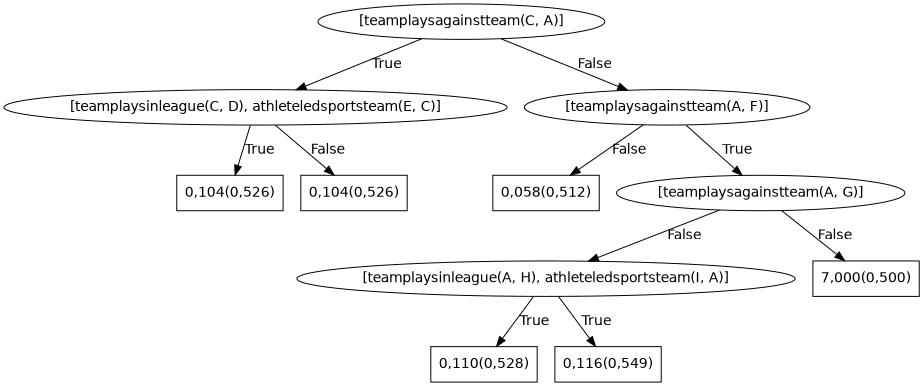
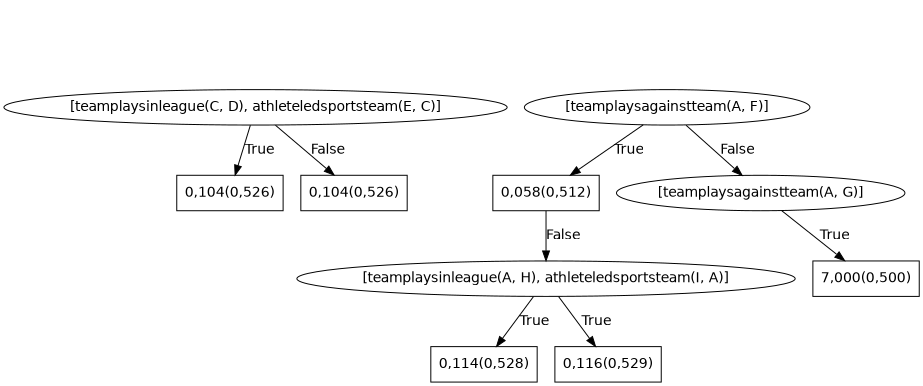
  digraph {
    fontname="DejaVu Sans"
    node [fontname="DejaVu Sans" shape=box]
    edge [fontname="DejaVu Sans"]
-   n1 [label="[teamplaysagainstteam(C, A)]" shape=""]
    n2 [label="[teamplaysinleague(C, D), athleteledsportsteam(E, C)]" shape=""]
    n3 [label="[teamplaysagainstteam(A, F)]" shape=""]
    n4 [label="0,104(0,526)"]
    n5 [label="0,104(0,526)"]
    n6 [label="0,058(0,512)"]
    n7 [label="[teamplaysagainstteam(A, G)]" shape=""]
    n8 [label="7,000(0,500)"]
    n9 [label="[teamplaysinleague(A, H), athleteledsportsteam(I, A)]" shape=""]
-   n10 [label="0,110(0,528)"]
-   n11 [label="0,116(0,549)"]
-   n1 -> n2 [label=True]
-   n1 -> n3 [label=False]
+   n10 [label="0,114(0,528)"]
+   n11 [label="0,116(0,529)"]
    n2 -> n4 [label=True]
    n2 -> n5 [label=False]
-   n3 -> n6 [label=False]
-   n3 -> n7 [label=True]
-   n7 -> n8 [label=False]
-   n7 -> n9 [label=False]
+   n3 -> n6 [label=True]
+   n3 -> n7 [label=False]
+   n7 -> n8 [label=True]
+   n6 -> n9 [label=False]
    n9 -> n10 [label=True]
    n9 -> n11 [label=True]
  }
